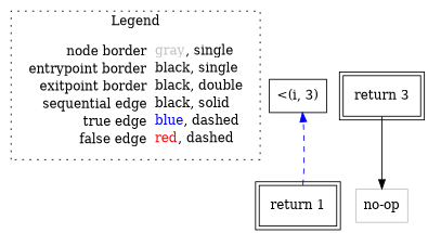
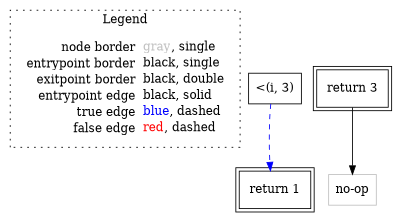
  digraph {
    node [shape=rect color=black]
-   n1 [label=<<table border="0" cellpadding="2" cellspacing="0" cellborder="0"><tr><td align="right">node border&nbsp;</td><td align="left"><font color="gray">gray</font>, single</td></tr><tr><td align="right">entrypoint border&nbsp;</td><td align="left"><font color="black">black</font>, single</td></tr><tr><td align="right">exitpoint border&nbsp;</td><td align="left"><font color="black">black</font>, double</td></tr><tr><td align="right">sequential edge&nbsp;</td><td align="left"><font color="black">black</font>, solid</td></tr><tr><td align="right">true edge&nbsp;</td><td align="left"><font color="blue">blue</font>, dashed</td></tr><tr><td align="right">false edge&nbsp;</td><td align="left"><font color="red">red</font>, dashed</td></tr></table>> shape=plaintext color=""]
+   n1 [label=<<table border="0" cellpadding="2" cellspacing="0" cellborder="0"><tr><td align="right">node border&nbsp;</td><td align="left"><font color="gray">gray</font>, single</td></tr><tr><td align="right">entrypoint border&nbsp;</td><td align="left"><font color="black">black</font>, single</td></tr><tr><td align="right">exitpoint border&nbsp;</td><td align="left"><font color="black">black</font>, double</td></tr><tr><td align="right">entrypoint edge&nbsp;</td><td align="left"><font color="black">black</font>, solid</td></tr><tr><td align="right">true edge&nbsp;</td><td align="left"><font color="blue">blue</font>, dashed</td></tr><tr><td align="right">false edge&nbsp;</td><td align="left"><font color="red">red</font>, dashed</td></tr></table>> shape=plaintext color=""]
    n2 [label=<&lt;(i, 3)>]
    n3 [label=<return 1> peripheries=2]
    n4 [label=<return 3> peripheries=2]
    n5 [color=gray label=<no-op>]
    subgraph cluster_1 {
      label=Legend
      style=dotted
      n1
    }
-   n3 -> n2 [color=blue style=dashed]
+   n2 -> n3 [color=blue style=dashed]
    n4 -> n5 [color=black]
  }
